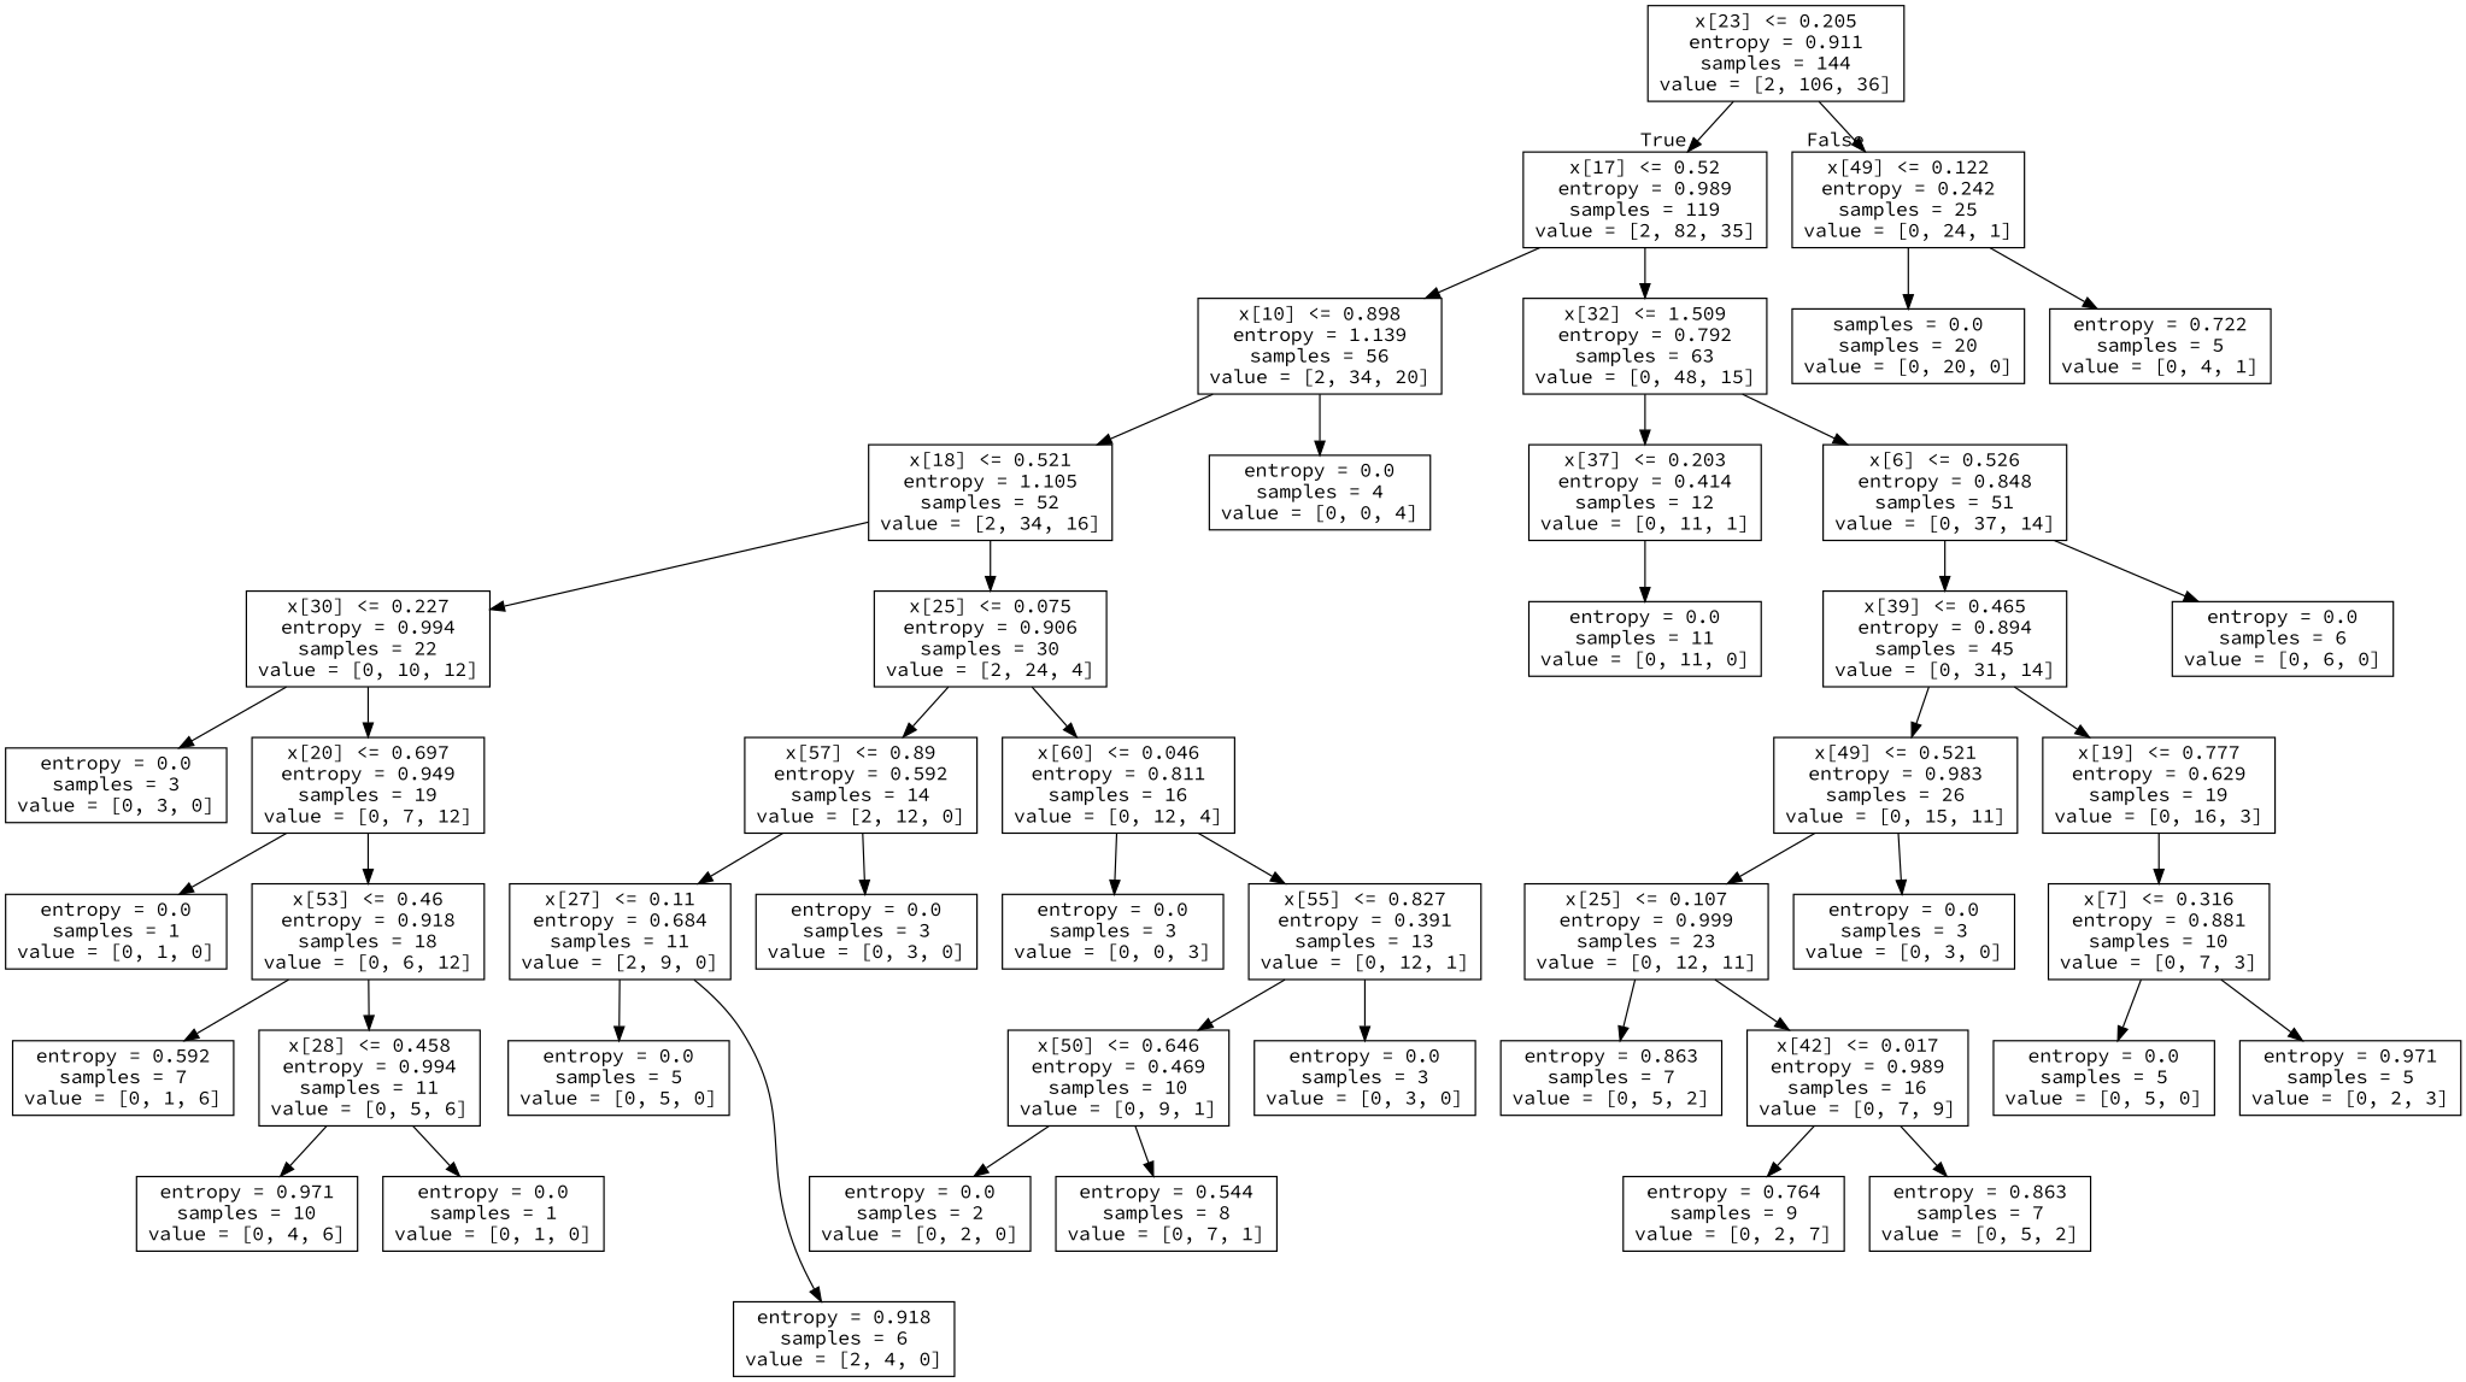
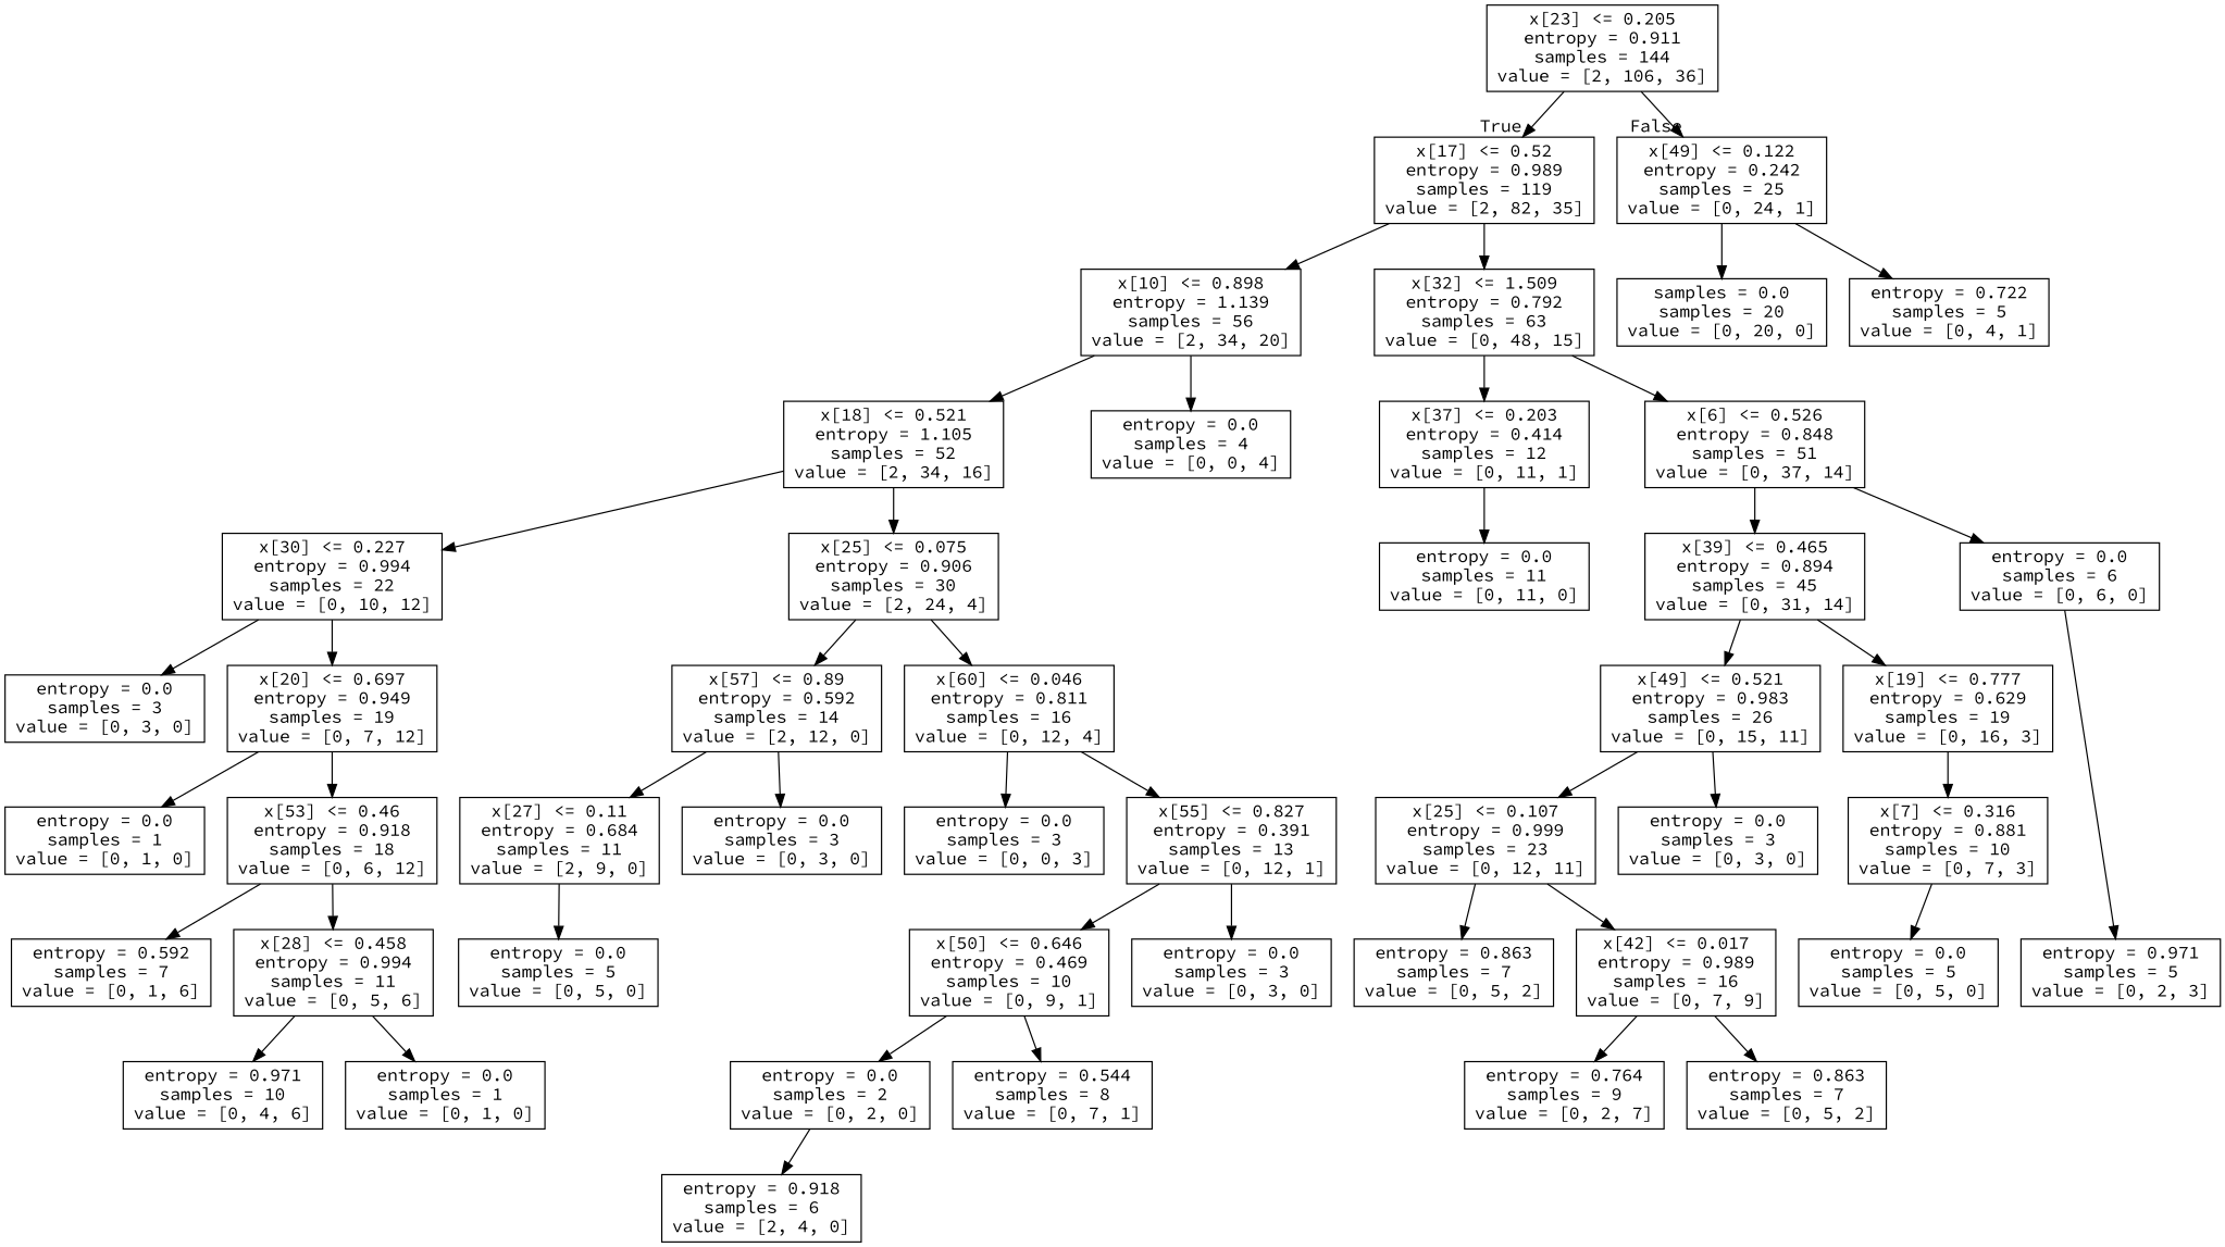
  digraph {
    fontname="Source Code Pro"
    node [fontname="Source Code Pro" shape=box]
    edge [fontname="Source Code Pro"]
    n1 [label="x[23] <= 0.205\nentropy = 0.911\nsamples = 144\nvalue = [2, 106, 36]"]
    n2 [label="x[17] <= 0.52\nentropy = 0.989\nsamples = 119\nvalue = [2, 82, 35]"]
    n3 [label="x[49] <= 0.122\nentropy = 0.242\nsamples = 25\nvalue = [0, 24, 1]"]
    n4 [label="x[10] <= 0.898\nentropy = 1.139\nsamples = 56\nvalue = [2, 34, 20]"]
    n5 [label="x[32] <= 1.509\nentropy = 0.792\nsamples = 63\nvalue = [0, 48, 15]"]
    n6 [label="samples = 0.0\nsamples = 20\nvalue = [0, 20, 0]"]
    n7 [label="entropy = 0.722\nsamples = 5\nvalue = [0, 4, 1]"]
    n8 [label="x[18] <= 0.521\nentropy = 1.105\nsamples = 52\nvalue = [2, 34, 16]"]
    n9 [label="entropy = 0.0\nsamples = 4\nvalue = [0, 0, 4]"]
    n10 [label="x[37] <= 0.203\nentropy = 0.414\nsamples = 12\nvalue = [0, 11, 1]"]
    n11 [label="x[6] <= 0.526\nentropy = 0.848\nsamples = 51\nvalue = [0, 37, 14]"]
    n12 [label="x[25] <= 0.075\nentropy = 0.906\nsamples = 30\nvalue = [2, 24, 4]"]
    n13 [label="x[30] <= 0.227\nentropy = 0.994\nsamples = 22\nvalue = [0, 10, 12]"]
    n14 [label="x[60] <= 0.046\nentropy = 0.811\nsamples = 16\nvalue = [0, 12, 4]"]
    n15 [label="x[57] <= 0.89\nentropy = 0.592\nsamples = 14\nvalue = [2, 12, 0]"]
    n16 [label="x[20] <= 0.697\nentropy = 0.949\nsamples = 19\nvalue = [0, 7, 12]"]
    n17 [label="entropy = 0.0\nsamples = 3\nvalue = [0, 3, 0]"]
    n18 [label="entropy = 0.0\nsamples = 3\nvalue = [0, 0, 3]"]
    n19 [label="x[55] <= 0.827\nentropy = 0.391\nsamples = 13\nvalue = [0, 12, 1]"]
    n20 [label="x[27] <= 0.11\nentropy = 0.684\nsamples = 11\nvalue = [2, 9, 0]"]
    n21 [label="entropy = 0.0\nsamples = 3\nvalue = [0, 3, 0]"]
    n22 [label="x[50] <= 0.646\nentropy = 0.469\nsamples = 10\nvalue = [0, 9, 1]"]
    n23 [label="entropy = 0.0\nsamples = 3\nvalue = [0, 3, 0]"]
    n24 [label="entropy = 0.544\nsamples = 8\nvalue = [0, 7, 1]"]
    n25 [label="entropy = 0.0\nsamples = 2\nvalue = [0, 2, 0]"]
    n26 [label="entropy = 0.0\nsamples = 5\nvalue = [0, 5, 0]"]
    n27 [label="entropy = 0.918\nsamples = 6\nvalue = [2, 4, 0]"]
    n28 [label="entropy = 0.0\nsamples = 1\nvalue = [0, 1, 0]"]
    n29 [label="x[53] <= 0.46\nentropy = 0.918\nsamples = 18\nvalue = [0, 6, 12]"]
    n30 [label="entropy = 0.592\nsamples = 7\nvalue = [0, 1, 6]"]
    n31 [label="x[28] <= 0.458\nentropy = 0.994\nsamples = 11\nvalue = [0, 5, 6]"]
    n32 [label="entropy = 0.971\nsamples = 10\nvalue = [0, 4, 6]"]
    n33 [label="entropy = 0.0\nsamples = 1\nvalue = [0, 1, 0]"]
    n34 [label="entropy = 0.0\nsamples = 11\nvalue = [0, 11, 0]"]
    n35 [label="x[39] <= 0.465\nentropy = 0.894\nsamples = 45\nvalue = [0, 31, 14]"]
    n36 [label="entropy = 0.0\nsamples = 6\nvalue = [0, 6, 0]"]
    n37 [label="x[19] <= 0.777\nentropy = 0.629\nsamples = 19\nvalue = [0, 16, 3]"]
    n38 [label="x[49] <= 0.521\nentropy = 0.983\nsamples = 26\nvalue = [0, 15, 11]"]
    n39 [label="x[7] <= 0.316\nentropy = 0.881\nsamples = 10\nvalue = [0, 7, 3]"]
    n40 [label="x[25] <= 0.107\nentropy = 0.999\nsamples = 23\nvalue = [0, 12, 11]"]
    n41 [label="entropy = 0.0\nsamples = 3\nvalue = [0, 3, 0]"]
    n42 [label="entropy = 0.971\nsamples = 5\nvalue = [0, 2, 3]"]
    n43 [label="entropy = 0.0\nsamples = 5\nvalue = [0, 5, 0]"]
    n44 [label="x[42] <= 0.017\nentropy = 0.989\nsamples = 16\nvalue = [0, 7, 9]"]
    n45 [label="entropy = 0.863\nsamples = 7\nvalue = [0, 5, 2]"]
    n46 [label="entropy = 0.863\nsamples = 7\nvalue = [0, 5, 2]"]
    n47 [label="entropy = 0.764\nsamples = 9\nvalue = [0, 2, 7]"]
    n1 -> n2 [headlabel=True labelangle=45 labeldistance=2.5]
    n1 -> n3 [headlabel=False labelangle=-45 labeldistance=2.5]
    n2 -> n4
    n2 -> n5
    n3 -> n6
    n3 -> n7
    n4 -> n8
    n4 -> n9
    n5 -> n10
    n5 -> n11
    n8 -> n12
    n8 -> n13
    n10 -> n34
    n11 -> n35
    n11 -> n36
    n12 -> n14
    n12 -> n15
    n13 -> n16
    n13 -> n17
    n14 -> n18
    n14 -> n19
    n15 -> n20
    n15 -> n21
    n16 -> n28
    n16 -> n29
    n19 -> n22
    n19 -> n23
    n20 -> n26
-   n20 -> n27
+   n25 -> n27
    n22 -> n24
    n22 -> n25
    n29 -> n30
    n29 -> n31
    n31 -> n32
    n31 -> n33
    n35 -> n37
    n35 -> n38
    n37 -> n39
    n38 -> n40
    n38 -> n41
-   n39 -> n42
+   n36 -> n42
    n39 -> n43
    n40 -> n44
    n40 -> n45
    n44 -> n46
    n44 -> n47
  }
